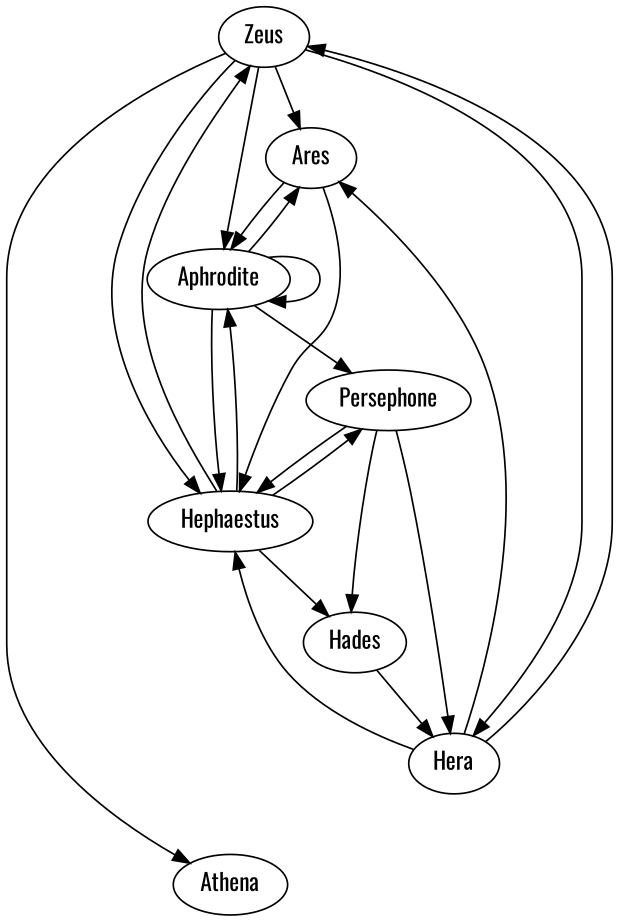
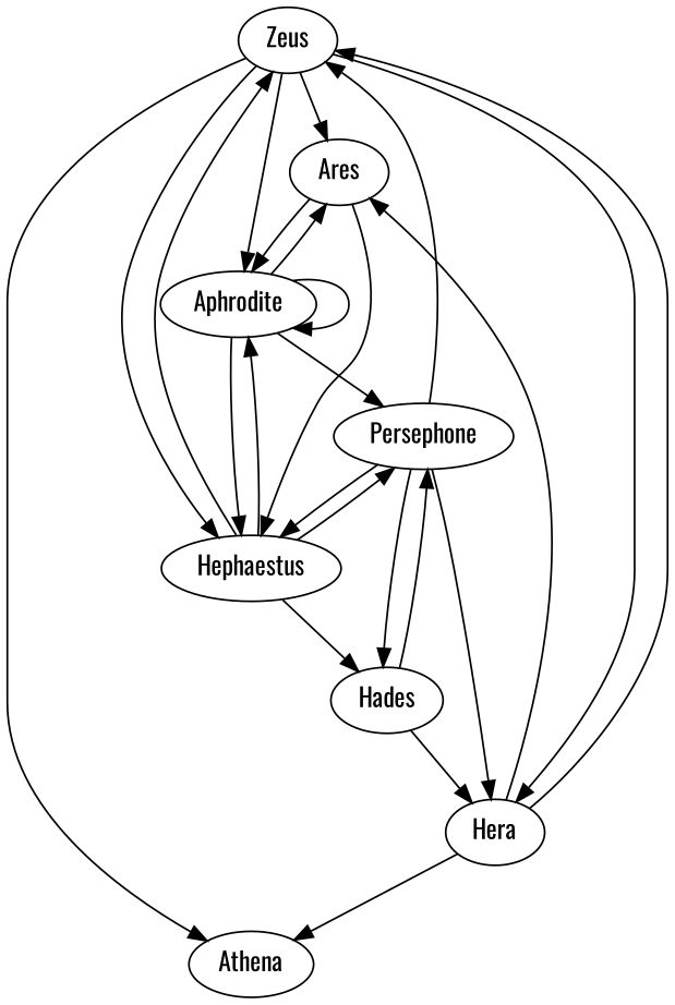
  strict digraph {
    fontname=Oswald
    node [fontname=Oswald]
    edge [fontname=Oswald]
    n1 [label=Athena]
    n2 [label=Ares]
    n3 [label=Aphrodite]
    n4 [label=Hephaestus]
    n5 [label=Persephone]
    n6 [label=Zeus]
    n7 [label=Hades]
    n8 [label=Hera]
    n2 -> n3
    n2 -> n4
    n3 -> n2
    n3 -> n3
    n3 -> n4
    n3 -> n5
    n4 -> n3
    n4 -> n5
    n4 -> n6
    n4 -> n7
    n5 -> n4
+   n5 -> n6
    n5 -> n7
    n5 -> n8
    n6 -> n1
    n6 -> n2
    n6 -> n3
    n6 -> n4
    n6 -> n8
+   n7 -> n5
    n7 -> n8
    n8 -> n2
-   n8 -> n4
+   n8 -> n1
    n8 -> n6
  }
